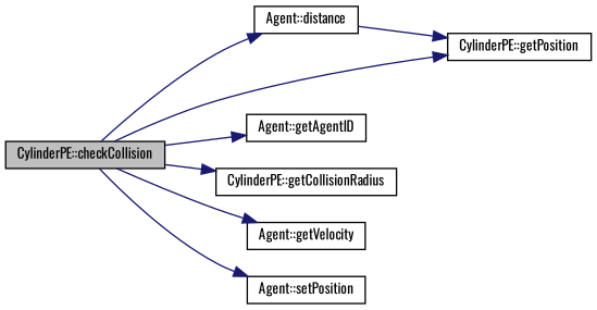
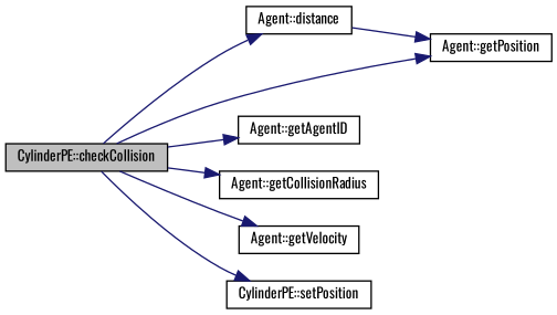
  digraph {
    fontname=Oswald
    rankdir=LR
    node [color=black fillcolor=white fontname=Oswald fontsize=10 shape=record style=filled]
    edge [color=midnightblue fontname=Oswald fontsize=10 labelfontname=FreeSans labelfontsize=10 style=solid]
    n1 [fillcolor=grey75 fontcolor=black height=0.2 label="CylinderPE::checkCollision" width=0.4]
    n2 [height=0.2 label="Agent::distance" width=0.4]
-   n3 [height=0.2 label="CylinderPE::getPosition" width=0.4]
+   n3 [height=0.2 label="Agent::getPosition" width=0.4]
    n4 [height=0.2 label="Agent::getAgentID" width=0.4]
-   n5 [height=0.2 label="CylinderPE::getCollisionRadius" width=0.4]
+   n5 [height=0.2 label="Agent::getCollisionRadius" width=0.4]
    n6 [height=0.2 label="Agent::getVelocity" width=0.4]
-   n7 [height=0.2 label="Agent::setPosition" width=0.4]
+   n7 [height=0.2 label="CylinderPE::setPosition" width=0.4]
    n1 -> n2
    n1 -> n3
    n1 -> n4
    n1 -> n5
    n1 -> n6
    n1 -> n7
    n2 -> n3
  }
